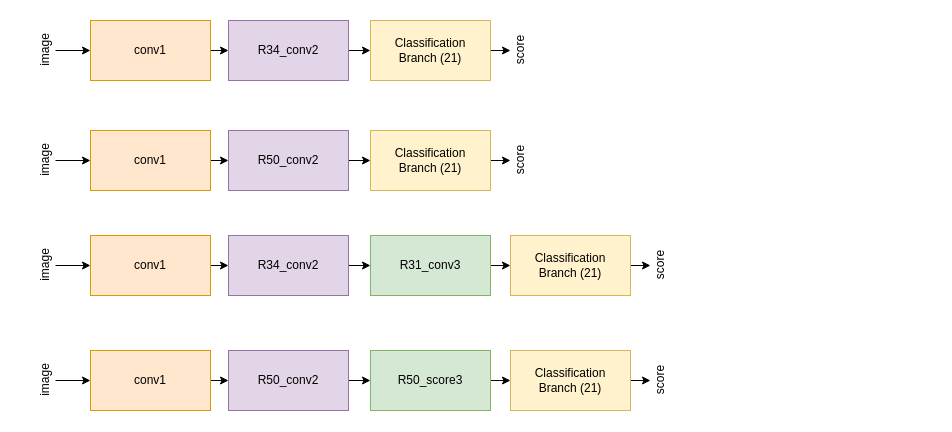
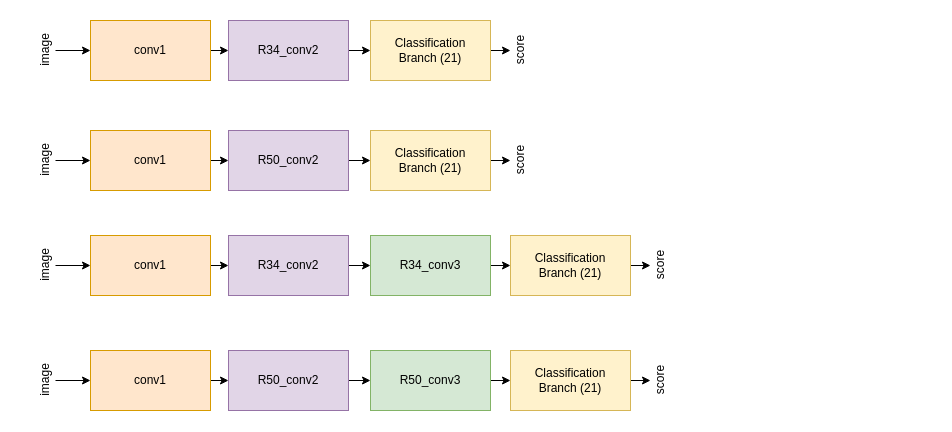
  <mxCell id="0" />
  <mxCell id="1" parent="0" />
  <mxCell id="2" style="edgeStyle=orthogonalEdgeStyle;rounded=0;orthogonalLoop=1;jettySize=auto;html=1;exitX=1;exitY=0.5;exitDx=0;exitDy=0;entryX=0;entryY=0.5;entryDx=0;entryDy=0;" parent="1" source="3" target="5" edge="1"><mxGeometry relative="1" as="geometry" /></mxCell>
  <mxCell id="3" value="conv1" style="rounded=0;whiteSpace=wrap;html=1;fillColor=#ffe6cc;strokeColor=#d79b00;" parent="1" vertex="1"><mxGeometry x="90" y="20" width="120" height="60" as="geometry" /></mxCell>
  <mxCell id="4" style="edgeStyle=orthogonalEdgeStyle;rounded=0;orthogonalLoop=1;jettySize=auto;html=1;exitX=1;exitY=0.5;exitDx=0;exitDy=0;entryX=0;entryY=0.5;entryDx=0;entryDy=0;" parent="1" source="5" edge="1"><mxGeometry relative="1" as="geometry"><mxPoint x="370" y="50" as="targetPoint" /></mxGeometry></mxCell>
  <mxCell id="5" value="R34_conv2" style="rounded=0;whiteSpace=wrap;html=1;fillColor=#e1d5e7;strokeColor=#9673a6;" parent="1" vertex="1"><mxGeometry x="228" y="20" width="120" height="60" as="geometry" /></mxCell>
  <mxCell id="6" style="edgeStyle=orthogonalEdgeStyle;rounded=0;orthogonalLoop=1;jettySize=auto;html=1;entryX=0;entryY=0.5;entryDx=0;entryDy=0;" parent="1" source="7" target="3" edge="1"><mxGeometry relative="1" as="geometry" /></mxCell>
  <mxCell id="7" value="image" style="text;html=1;align=center;verticalAlign=middle;resizable=0;points=[];autosize=1;strokeColor=none;fillColor=none;rotation=-90;" parent="1" vertex="1"><mxGeometry x="20" y="40" width="50" height="20" as="geometry" /></mxCell>
  <mxCell id="8" style="edgeStyle=orthogonalEdgeStyle;curved=1;rounded=0;orthogonalLoop=1;jettySize=auto;html=1;exitX=0.5;exitY=1;exitDx=0;exitDy=0;entryX=0.5;entryY=0;entryDx=0;entryDy=0;endArrow=classic;endFill=1;" parent="1" edge="1"><mxGeometry relative="1" as="geometry"><mxPoint x="690" y="50" as="sourcePoint" /></mxGeometry></mxCell>
  <mxCell id="9" style="edgeStyle=orthogonalEdgeStyle;curved=1;rounded=0;orthogonalLoop=1;jettySize=auto;html=1;exitX=0.5;exitY=1;exitDx=0;exitDy=0;entryX=0.5;entryY=0;entryDx=0;entryDy=0;endArrow=classic;endFill=1;" parent="1" edge="1"><mxGeometry relative="1" as="geometry"><mxPoint x="810" y="50" as="sourcePoint" /></mxGeometry></mxCell>
  <mxCell id="10" style="edgeStyle=orthogonalEdgeStyle;curved=1;rounded=0;orthogonalLoop=1;jettySize=auto;html=1;exitX=0.5;exitY=1;exitDx=0;exitDy=0;entryX=0.5;entryY=0;entryDx=0;entryDy=0;endArrow=classic;endFill=1;" parent="1" edge="1"><mxGeometry relative="1" as="geometry"><mxPoint x="850" y="50" as="sourcePoint" /></mxGeometry></mxCell>
  <mxCell id="11" style="edgeStyle=orthogonalEdgeStyle;curved=1;rounded=0;orthogonalLoop=1;jettySize=auto;html=1;exitX=0.5;exitY=1;exitDx=0;exitDy=0;entryX=0.5;entryY=0;entryDx=0;entryDy=0;endArrow=classic;endFill=1;" parent="1" edge="1"><mxGeometry relative="1" as="geometry"><mxPoint x="890" y="50" as="sourcePoint" /></mxGeometry></mxCell>
  <mxCell id="12" style="edgeStyle=orthogonalEdgeStyle;curved=1;rounded=0;orthogonalLoop=1;jettySize=auto;html=1;exitX=0.5;exitY=1;exitDx=0;exitDy=0;entryX=0.5;entryY=0;entryDx=0;entryDy=0;endArrow=classic;endFill=1;" parent="1" edge="1"><mxGeometry relative="1" as="geometry"><mxPoint x="930" y="50" as="sourcePoint" /></mxGeometry></mxCell>
  <mxCell id="13" style="edgeStyle=orthogonalEdgeStyle;rounded=0;orthogonalLoop=1;jettySize=auto;html=1;exitX=1;exitY=0.5;exitDx=0;exitDy=0;entryX=0.5;entryY=0;entryDx=0;entryDy=0;entryPerimeter=0;" parent="1" source="14" target="15" edge="1"><mxGeometry relative="1" as="geometry" /></mxCell>
  <mxCell id="14" value="Classification&lt;br&gt;Branch (21)" style="rounded=0;whiteSpace=wrap;html=1;fillColor=#fff2cc;strokeColor=#d6b656;" parent="1" vertex="1"><mxGeometry x="370" y="20" width="120" height="60" as="geometry" /></mxCell>
  <mxCell id="15" value="score" style="text;html=1;align=center;verticalAlign=middle;resizable=0;points=[];autosize=1;strokeColor=none;fillColor=none;rotation=-90;" parent="1" vertex="1"><mxGeometry x="500" y="40" width="40" height="20" as="geometry" /></mxCell>
  <mxCell id="16" style="edgeStyle=orthogonalEdgeStyle;rounded=0;orthogonalLoop=1;jettySize=auto;html=1;exitX=1;exitY=0.5;exitDx=0;exitDy=0;entryX=0;entryY=0.5;entryDx=0;entryDy=0;" parent="1" source="17" target="19" edge="1"><mxGeometry relative="1" as="geometry" /></mxCell>
  <mxCell id="17" value="conv1" style="rounded=0;whiteSpace=wrap;html=1;fillColor=#ffe6cc;strokeColor=#d79b00;" parent="1" vertex="1"><mxGeometry x="90" y="130" width="120" height="60" as="geometry" /></mxCell>
  <mxCell id="18" style="edgeStyle=orthogonalEdgeStyle;rounded=0;orthogonalLoop=1;jettySize=auto;html=1;exitX=1;exitY=0.5;exitDx=0;exitDy=0;entryX=0;entryY=0.5;entryDx=0;entryDy=0;" parent="1" source="19" edge="1"><mxGeometry relative="1" as="geometry"><mxPoint x="370" y="160" as="targetPoint" /></mxGeometry></mxCell>
  <mxCell id="19" value="R50_conv2" style="rounded=0;whiteSpace=wrap;html=1;fillColor=#e1d5e7;strokeColor=#9673a6;" parent="1" vertex="1"><mxGeometry x="228" y="130" width="120" height="60" as="geometry" /></mxCell>
  <mxCell id="20" style="edgeStyle=orthogonalEdgeStyle;rounded=0;orthogonalLoop=1;jettySize=auto;html=1;entryX=0;entryY=0.5;entryDx=0;entryDy=0;" parent="1" source="21" target="17" edge="1"><mxGeometry relative="1" as="geometry" /></mxCell>
  <mxCell id="21" value="image" style="text;html=1;align=center;verticalAlign=middle;resizable=0;points=[];autosize=1;strokeColor=none;fillColor=none;rotation=-90;" parent="1" vertex="1"><mxGeometry x="20" y="150" width="50" height="20" as="geometry" /></mxCell>
  <mxCell id="22" style="edgeStyle=orthogonalEdgeStyle;rounded=0;orthogonalLoop=1;jettySize=auto;html=1;exitX=1;exitY=0.5;exitDx=0;exitDy=0;entryX=0.5;entryY=0;entryDx=0;entryDy=0;entryPerimeter=0;" parent="1" source="23" target="24" edge="1"><mxGeometry relative="1" as="geometry" /></mxCell>
  <mxCell id="23" value="Classification&lt;br&gt;Branch (21)" style="rounded=0;whiteSpace=wrap;html=1;fillColor=#fff2cc;strokeColor=#d6b656;" parent="1" vertex="1"><mxGeometry x="370" y="130" width="120" height="60" as="geometry" /></mxCell>
  <mxCell id="24" value="score" style="text;html=1;align=center;verticalAlign=middle;resizable=0;points=[];autosize=1;strokeColor=none;fillColor=none;rotation=-90;" parent="1" vertex="1"><mxGeometry x="500" y="150" width="40" height="20" as="geometry" /></mxCell>
  <mxCell id="25" style="edgeStyle=orthogonalEdgeStyle;rounded=0;orthogonalLoop=1;jettySize=auto;html=1;exitX=1;exitY=0.5;exitDx=0;exitDy=0;entryX=0;entryY=0.5;entryDx=0;entryDy=0;" parent="1" source="26" target="28" edge="1"><mxGeometry relative="1" as="geometry" /></mxCell>
  <mxCell id="26" value="conv1" style="rounded=0;whiteSpace=wrap;html=1;fillColor=#ffe6cc;strokeColor=#d79b00;" parent="1" vertex="1"><mxGeometry x="90" y="235" width="120" height="60" as="geometry" /></mxCell>
  <mxCell id="27" style="edgeStyle=orthogonalEdgeStyle;rounded=0;orthogonalLoop=1;jettySize=auto;html=1;exitX=1;exitY=0.5;exitDx=0;exitDy=0;entryX=0;entryY=0.5;entryDx=0;entryDy=0;" parent="1" source="28" edge="1"><mxGeometry relative="1" as="geometry"><mxPoint x="370" y="265" as="targetPoint" /></mxGeometry></mxCell>
  <mxCell id="28" value="R34_conv2" style="rounded=0;whiteSpace=wrap;html=1;fillColor=#e1d5e7;strokeColor=#9673a6;" parent="1" vertex="1"><mxGeometry x="228" y="235" width="120" height="60" as="geometry" /></mxCell>
  <mxCell id="29" style="edgeStyle=orthogonalEdgeStyle;rounded=0;orthogonalLoop=1;jettySize=auto;html=1;entryX=0;entryY=0.5;entryDx=0;entryDy=0;" parent="1" source="30" target="26" edge="1"><mxGeometry relative="1" as="geometry" /></mxCell>
  <mxCell id="30" value="image" style="text;html=1;align=center;verticalAlign=middle;resizable=0;points=[];autosize=1;strokeColor=none;fillColor=none;rotation=-90;" parent="1" vertex="1"><mxGeometry x="20" y="255" width="50" height="20" as="geometry" /></mxCell>
  <mxCell id="31" style="edgeStyle=orthogonalEdgeStyle;rounded=0;orthogonalLoop=1;jettySize=auto;html=1;exitX=1;exitY=0.5;exitDx=0;exitDy=0;entryX=0.5;entryY=0;entryDx=0;entryDy=0;entryPerimeter=0;" parent="1" source="32" target="33" edge="1"><mxGeometry relative="1" as="geometry" /></mxCell>
  <mxCell id="32" value="Classification&lt;br&gt;Branch (21)" style="rounded=0;whiteSpace=wrap;html=1;fillColor=#fff2cc;strokeColor=#d6b656;" parent="1" vertex="1"><mxGeometry x="510" y="235" width="120" height="60" as="geometry" /></mxCell>
  <mxCell id="33" value="score" style="text;html=1;align=center;verticalAlign=middle;resizable=0;points=[];autosize=1;strokeColor=none;fillColor=none;rotation=-90;" parent="1" vertex="1"><mxGeometry x="640" y="255" width="40" height="20" as="geometry" /></mxCell>
  <mxCell id="34" style="edgeStyle=orthogonalEdgeStyle;rounded=0;orthogonalLoop=1;jettySize=auto;html=1;exitX=1;exitY=0.5;exitDx=0;exitDy=0;entryX=0;entryY=0.5;entryDx=0;entryDy=0;" parent="1" source="35" target="32" edge="1"><mxGeometry relative="1" as="geometry" /></mxCell>
- <mxCell id="35" value="R31_conv3" style="rounded=0;whiteSpace=wrap;html=1;fillColor=#d5e8d4;strokeColor=#82b366;" parent="1" vertex="1"><mxGeometry x="370" y="235" width="120" height="60" as="geometry" /></mxCell>
+ <mxCell id="35" value="R34_conv3" style="rounded=0;whiteSpace=wrap;html=1;fillColor=#d5e8d4;strokeColor=#82b366;" parent="1" vertex="1"><mxGeometry x="370" y="235" width="120" height="60" as="geometry" /></mxCell>
  <mxCell id="36" style="edgeStyle=orthogonalEdgeStyle;rounded=0;orthogonalLoop=1;jettySize=auto;html=1;exitX=1;exitY=0.5;exitDx=0;exitDy=0;entryX=0;entryY=0.5;entryDx=0;entryDy=0;" parent="1" source="37" target="39" edge="1"><mxGeometry relative="1" as="geometry" /></mxCell>
  <mxCell id="37" value="conv1" style="rounded=0;whiteSpace=wrap;html=1;fillColor=#ffe6cc;strokeColor=#d79b00;" parent="1" vertex="1"><mxGeometry x="90" y="350" width="120" height="60" as="geometry" /></mxCell>
  <mxCell id="38" style="edgeStyle=orthogonalEdgeStyle;rounded=0;orthogonalLoop=1;jettySize=auto;html=1;exitX=1;exitY=0.5;exitDx=0;exitDy=0;entryX=0;entryY=0.5;entryDx=0;entryDy=0;" parent="1" source="39" edge="1"><mxGeometry relative="1" as="geometry"><mxPoint x="370" y="380" as="targetPoint" /></mxGeometry></mxCell>
  <mxCell id="39" value="R50_conv2" style="rounded=0;whiteSpace=wrap;html=1;fillColor=#e1d5e7;strokeColor=#9673a6;" parent="1" vertex="1"><mxGeometry x="228" y="350" width="120" height="60" as="geometry" /></mxCell>
  <mxCell id="40" style="edgeStyle=orthogonalEdgeStyle;rounded=0;orthogonalLoop=1;jettySize=auto;html=1;entryX=0;entryY=0.5;entryDx=0;entryDy=0;" parent="1" source="41" target="37" edge="1"><mxGeometry relative="1" as="geometry" /></mxCell>
  <mxCell id="41" value="image" style="text;html=1;align=center;verticalAlign=middle;resizable=0;points=[];autosize=1;strokeColor=none;fillColor=none;rotation=-90;" parent="1" vertex="1"><mxGeometry x="20" y="370" width="50" height="20" as="geometry" /></mxCell>
  <mxCell id="42" style="edgeStyle=orthogonalEdgeStyle;rounded=0;orthogonalLoop=1;jettySize=auto;html=1;exitX=1;exitY=0.5;exitDx=0;exitDy=0;entryX=0.5;entryY=0;entryDx=0;entryDy=0;entryPerimeter=0;" parent="1" source="43" target="44" edge="1"><mxGeometry relative="1" as="geometry" /></mxCell>
  <mxCell id="43" value="Classification&lt;br&gt;Branch (21)" style="rounded=0;whiteSpace=wrap;html=1;fillColor=#fff2cc;strokeColor=#d6b656;" parent="1" vertex="1"><mxGeometry x="510" y="350" width="120" height="60" as="geometry" /></mxCell>
  <mxCell id="44" value="score" style="text;html=1;align=center;verticalAlign=middle;resizable=0;points=[];autosize=1;strokeColor=none;fillColor=none;rotation=-90;" parent="1" vertex="1"><mxGeometry x="640" y="370" width="40" height="20" as="geometry" /></mxCell>
  <mxCell id="45" style="edgeStyle=orthogonalEdgeStyle;rounded=0;orthogonalLoop=1;jettySize=auto;html=1;exitX=1;exitY=0.5;exitDx=0;exitDy=0;entryX=0;entryY=0.5;entryDx=0;entryDy=0;" parent="1" source="46" target="43" edge="1"><mxGeometry relative="1" as="geometry" /></mxCell>
- <mxCell id="46" value="R50_score3" style="rounded=0;whiteSpace=wrap;html=1;fillColor=#d5e8d4;strokeColor=#82b366;" parent="1" vertex="1"><mxGeometry x="370" y="350" width="120" height="60" as="geometry" /></mxCell>
+ <mxCell id="46" value="R50_conv3" style="rounded=0;whiteSpace=wrap;html=1;fillColor=#d5e8d4;strokeColor=#82b366;" parent="1" vertex="1"><mxGeometry x="370" y="350" width="120" height="60" as="geometry" /></mxCell>
